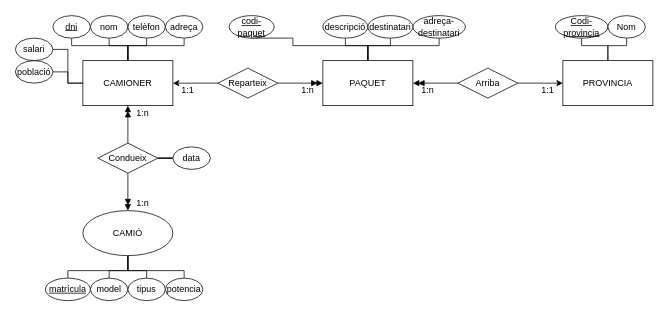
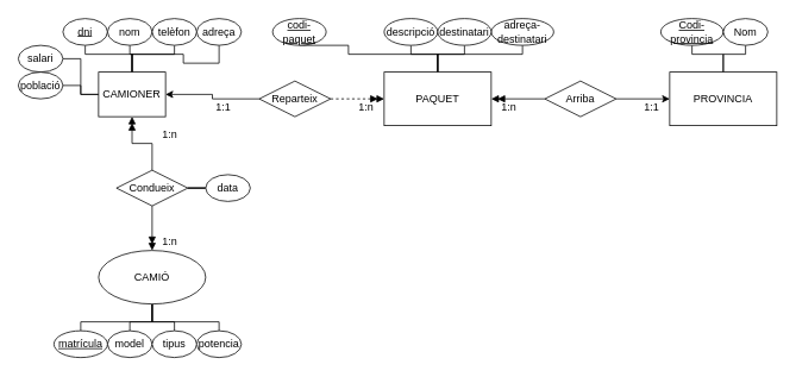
  <mxCell id="0" />
  <mxCell id="1" parent="0" />
  <mxCell id="2" style="edgeStyle=orthogonalEdgeStyle;rounded=0;orthogonalLoop=1;jettySize=auto;html=1;exitX=0.5;exitY=0;exitDx=0;exitDy=0;endArrow=none;endFill=0;" edge="1" parent="1" source="8" target="34"><mxGeometry relative="1" as="geometry" /></mxCell>
  <mxCell id="3" style="edgeStyle=orthogonalEdgeStyle;rounded=0;orthogonalLoop=1;jettySize=auto;html=1;exitX=0.5;exitY=0;exitDx=0;exitDy=0;endArrow=none;endFill=0;" edge="1" parent="1" source="8" target="33"><mxGeometry relative="1" as="geometry" /></mxCell>
  <mxCell id="4" style="edgeStyle=orthogonalEdgeStyle;rounded=0;orthogonalLoop=1;jettySize=auto;html=1;exitX=0.5;exitY=0;exitDx=0;exitDy=0;entryX=0.5;entryY=1;entryDx=0;entryDy=0;endArrow=none;endFill=0;" edge="1" parent="1" source="8" target="35"><mxGeometry relative="1" as="geometry" /></mxCell>
  <mxCell id="5" style="edgeStyle=orthogonalEdgeStyle;rounded=0;orthogonalLoop=1;jettySize=auto;html=1;exitX=0.5;exitY=0;exitDx=0;exitDy=0;entryX=0.5;entryY=1;entryDx=0;entryDy=0;endArrow=none;endFill=0;" edge="1" parent="1" source="8" target="32"><mxGeometry relative="1" as="geometry" /></mxCell>
  <mxCell id="6" style="edgeStyle=orthogonalEdgeStyle;rounded=0;orthogonalLoop=1;jettySize=auto;html=1;exitX=0;exitY=0.5;exitDx=0;exitDy=0;entryX=1;entryY=0.5;entryDx=0;entryDy=0;endArrow=none;endFill=0;" edge="1" parent="1" source="8" target="36"><mxGeometry relative="1" as="geometry" /></mxCell>
  <mxCell id="7" style="edgeStyle=orthogonalEdgeStyle;rounded=0;orthogonalLoop=1;jettySize=auto;html=1;exitX=0;exitY=0.5;exitDx=0;exitDy=0;entryX=1;entryY=0.5;entryDx=0;entryDy=0;endArrow=none;endFill=0;" edge="1" parent="1" source="8" target="37"><mxGeometry relative="1" as="geometry" /></mxCell>
- <mxCell id="8" value="CAMIONER" style="rounded=0;whiteSpace=wrap;html=1;" parent="1" vertex="1"><mxGeometry x="110" y="80" width="120" height="60" as="geometry" /></mxCell>
+ <mxCell id="8" value="CAMIONER" style="rounded=0;whiteSpace=wrap;html=1;" parent="1" vertex="1"><mxGeometry x="110" y="80" width="75" height="50" as="geometry" /></mxCell>
  <mxCell id="9" style="edgeStyle=orthogonalEdgeStyle;rounded=0;orthogonalLoop=1;jettySize=auto;html=1;exitX=0.5;exitY=0;exitDx=0;exitDy=0;entryX=0.5;entryY=1;entryDx=0;entryDy=0;endArrow=none;endFill=0;" edge="1" parent="1" source="13" target="45"><mxGeometry relative="1" as="geometry"><Array as="points"><mxPoint x="490" y="60" /><mxPoint x="390" y="60" /></Array></mxGeometry></mxCell>
  <mxCell id="10" style="edgeStyle=orthogonalEdgeStyle;rounded=0;orthogonalLoop=1;jettySize=auto;html=1;exitX=0.5;exitY=0;exitDx=0;exitDy=0;entryX=0.5;entryY=1;entryDx=0;entryDy=0;endArrow=none;endFill=0;" edge="1" parent="1" source="13" target="42"><mxGeometry relative="1" as="geometry" /></mxCell>
  <mxCell id="11" style="edgeStyle=orthogonalEdgeStyle;rounded=0;orthogonalLoop=1;jettySize=auto;html=1;exitX=0.5;exitY=0;exitDx=0;exitDy=0;entryX=0.5;entryY=1;entryDx=0;entryDy=0;endArrow=none;endFill=0;" edge="1" parent="1" source="13" target="44"><mxGeometry relative="1" as="geometry" /></mxCell>
  <mxCell id="12" style="edgeStyle=orthogonalEdgeStyle;rounded=0;orthogonalLoop=1;jettySize=auto;html=1;exitX=0.5;exitY=0;exitDx=0;exitDy=0;entryX=0.5;entryY=1;entryDx=0;entryDy=0;endArrow=none;endFill=0;" edge="1" parent="1" source="13" target="43"><mxGeometry relative="1" as="geometry"><Array as="points"><mxPoint x="490" y="60" /><mxPoint x="585" y="60" /></Array></mxGeometry></mxCell>
  <mxCell id="13" value="PAQUET" style="rounded=0;whiteSpace=wrap;html=1;" parent="1" vertex="1"><mxGeometry x="430" y="80" width="120" height="60" as="geometry" /></mxCell>
  <mxCell id="14" style="edgeStyle=orthogonalEdgeStyle;rounded=0;orthogonalLoop=1;jettySize=auto;html=1;entryX=1;entryY=0.5;entryDx=0;entryDy=0;" parent="1" source="16" target="8" edge="1"><mxGeometry relative="1" as="geometry" /></mxCell>
- <mxCell id="15" style="edgeStyle=orthogonalEdgeStyle;rounded=0;orthogonalLoop=1;jettySize=auto;html=1;entryX=0;entryY=0.5;entryDx=0;entryDy=0;endArrow=doubleBlock;endFill=1;" parent="1" source="16" target="13" edge="1"><mxGeometry relative="1" as="geometry" /></mxCell>
+ <mxCell id="15" style="edgeStyle=orthogonalEdgeStyle;rounded=0;orthogonalLoop=1;jettySize=auto;html=1;entryX=0;entryY=0.5;entryDx=0;entryDy=0;endArrow=doubleBlock;endFill=1;dashed=1;" parent="1" source="16" target="13" edge="1"><mxGeometry relative="1" as="geometry" /></mxCell>
  <mxCell id="16" value="Reparteix" style="rhombus;whiteSpace=wrap;html=1;" parent="1" vertex="1"><mxGeometry x="290" y="90" width="80" height="40" as="geometry" /></mxCell>
  <mxCell id="17" style="edgeStyle=orthogonalEdgeStyle;rounded=0;orthogonalLoop=1;jettySize=auto;html=1;exitX=0.5;exitY=0;exitDx=0;exitDy=0;entryX=0.5;entryY=1;entryDx=0;entryDy=0;endArrow=none;endFill=0;" edge="1" parent="1" source="19" target="46"><mxGeometry relative="1" as="geometry" /></mxCell>
  <mxCell id="18" style="edgeStyle=orthogonalEdgeStyle;rounded=0;orthogonalLoop=1;jettySize=auto;html=1;exitX=0.5;exitY=0;exitDx=0;exitDy=0;entryX=0.5;entryY=1;entryDx=0;entryDy=0;endArrow=none;endFill=0;" edge="1" parent="1" source="19" target="47"><mxGeometry relative="1" as="geometry"><Array as="points"><mxPoint x="810" y="60" /><mxPoint x="835" y="60" /></Array></mxGeometry></mxCell>
  <mxCell id="19" value="PROVINCIA" style="rounded=0;whiteSpace=wrap;html=1;" vertex="1" parent="1"><mxGeometry x="750" y="80" width="120" height="60" as="geometry" /></mxCell>
  <mxCell id="20" style="edgeStyle=orthogonalEdgeStyle;rounded=0;orthogonalLoop=1;jettySize=auto;html=1;entryX=0;entryY=0.5;entryDx=0;entryDy=0;" edge="1" parent="1" source="22" target="19"><mxGeometry relative="1" as="geometry" /></mxCell>
  <mxCell id="21" style="edgeStyle=orthogonalEdgeStyle;rounded=0;orthogonalLoop=1;jettySize=auto;html=1;exitX=0;exitY=0.5;exitDx=0;exitDy=0;entryX=1;entryY=0.5;entryDx=0;entryDy=0;endArrow=doubleBlock;endFill=1;" edge="1" parent="1" source="22" target="13"><mxGeometry relative="1" as="geometry" /></mxCell>
  <mxCell id="22" value="Arriba" style="rhombus;whiteSpace=wrap;html=1;" vertex="1" parent="1"><mxGeometry x="610" y="90" width="80" height="40" as="geometry" /></mxCell>
  <mxCell id="23" style="edgeStyle=orthogonalEdgeStyle;rounded=0;orthogonalLoop=1;jettySize=auto;html=1;exitX=0.5;exitY=0;exitDx=0;exitDy=0;entryX=0.5;entryY=1;entryDx=0;entryDy=0;endArrow=doubleBlock;endFill=1;" edge="1" parent="1" source="26" target="8"><mxGeometry relative="1" as="geometry" /></mxCell>
  <mxCell id="24" style="edgeStyle=orthogonalEdgeStyle;rounded=0;orthogonalLoop=1;jettySize=auto;html=1;exitX=0.5;exitY=1;exitDx=0;exitDy=0;entryX=0.5;entryY=0;entryDx=0;entryDy=0;endArrow=doubleBlock;endFill=1;" edge="1" parent="1" source="26" target="31"><mxGeometry relative="1" as="geometry" /></mxCell>
  <mxCell id="25" style="edgeStyle=orthogonalEdgeStyle;rounded=0;orthogonalLoop=1;jettySize=auto;html=1;exitX=1;exitY=0.5;exitDx=0;exitDy=0;endArrow=none;endFill=0;" edge="1" parent="1" source="26" target="54"><mxGeometry relative="1" as="geometry" /></mxCell>
  <mxCell id="26" value="Condueix" style="rhombus;whiteSpace=wrap;html=1;" vertex="1" parent="1"><mxGeometry x="130" y="190" width="80" height="40" as="geometry" /></mxCell>
  <mxCell id="27" style="edgeStyle=orthogonalEdgeStyle;rounded=0;orthogonalLoop=1;jettySize=auto;html=1;exitX=0.5;exitY=1;exitDx=0;exitDy=0;entryX=0.5;entryY=0;entryDx=0;entryDy=0;endArrow=none;endFill=0;" edge="1" parent="1" source="31" target="40"><mxGeometry relative="1" as="geometry" /></mxCell>
  <mxCell id="28" style="edgeStyle=orthogonalEdgeStyle;rounded=0;orthogonalLoop=1;jettySize=auto;html=1;exitX=0.5;exitY=1;exitDx=0;exitDy=0;entryX=0.5;entryY=0;entryDx=0;entryDy=0;endArrow=none;endFill=0;" edge="1" parent="1" source="31" target="38"><mxGeometry relative="1" as="geometry"><Array as="points"><mxPoint x="170" y="360" /><mxPoint x="145" y="360" /></Array></mxGeometry></mxCell>
  <mxCell id="29" style="edgeStyle=orthogonalEdgeStyle;rounded=0;orthogonalLoop=1;jettySize=auto;html=1;exitX=0.5;exitY=1;exitDx=0;exitDy=0;endArrow=none;endFill=0;" edge="1" parent="1" source="31" target="39"><mxGeometry relative="1" as="geometry" /></mxCell>
  <mxCell id="30" style="edgeStyle=orthogonalEdgeStyle;rounded=0;orthogonalLoop=1;jettySize=auto;html=1;exitX=0.5;exitY=1;exitDx=0;exitDy=0;endArrow=none;endFill=0;" edge="1" parent="1" source="31" target="41"><mxGeometry relative="1" as="geometry" /></mxCell>
  <mxCell id="31" value="CAMIÓ" style="ellipse;whiteSpace=wrap;html=1;" vertex="1" parent="1"><mxGeometry x="110" y="280" width="120" height="60" as="geometry" /></mxCell>
  <mxCell id="32" value="dni" style="ellipse;whiteSpace=wrap;html=1;fontStyle=4" vertex="1" parent="1"><mxGeometry x="70" y="20" width="50" height="30" as="geometry" /></mxCell>
  <mxCell id="33" value="nom" style="ellipse;whiteSpace=wrap;html=1;" vertex="1" parent="1"><mxGeometry x="120" y="20" width="50" height="30" as="geometry" /></mxCell>
  <mxCell id="34" value="telèfon" style="ellipse;whiteSpace=wrap;html=1;" vertex="1" parent="1"><mxGeometry x="170" y="20" width="50" height="30" as="geometry" /></mxCell>
  <mxCell id="35" value="adreça" style="ellipse;whiteSpace=wrap;html=1;" vertex="1" parent="1"><mxGeometry x="220" y="20" width="50" height="30" as="geometry" /></mxCell>
  <mxCell id="36" value="&lt;div&gt;salari&lt;/div&gt;" style="ellipse;whiteSpace=wrap;html=1;" vertex="1" parent="1"><mxGeometry x="20" y="50" width="50" height="30" as="geometry" /></mxCell>
  <mxCell id="37" value="població" style="ellipse;whiteSpace=wrap;html=1;" vertex="1" parent="1"><mxGeometry x="20" y="80" width="50" height="30" as="geometry" /></mxCell>
  <mxCell id="38" value="model" style="ellipse;whiteSpace=wrap;html=1;" vertex="1" parent="1"><mxGeometry x="120" y="370" width="50" height="30" as="geometry" /></mxCell>
  <mxCell id="39" value="tipus" style="ellipse;whiteSpace=wrap;html=1;" vertex="1" parent="1"><mxGeometry x="170" y="370" width="50" height="30" as="geometry" /></mxCell>
  <mxCell id="40" value="matrícula" style="ellipse;whiteSpace=wrap;html=1;fontStyle=4" vertex="1" parent="1"><mxGeometry x="60" y="370" width="60" height="30" as="geometry" /></mxCell>
  <mxCell id="41" value="potencia" style="ellipse;whiteSpace=wrap;html=1;" vertex="1" parent="1"><mxGeometry x="220" y="370" width="50" height="30" as="geometry" /></mxCell>
  <mxCell id="42" value="descripció" style="ellipse;whiteSpace=wrap;html=1;" vertex="1" parent="1"><mxGeometry x="430" y="20" width="60" height="30" as="geometry" /></mxCell>
  <mxCell id="43" value="adreça-destinatari" style="ellipse;whiteSpace=wrap;html=1;" vertex="1" parent="1"><mxGeometry x="550" y="20" width="70" height="30" as="geometry" /></mxCell>
  <mxCell id="44" value="destinatari" style="ellipse;whiteSpace=wrap;html=1;" vertex="1" parent="1"><mxGeometry x="490" y="20" width="60" height="30" as="geometry" /></mxCell>
  <mxCell id="45" value="&lt;u&gt;codi-paquet&lt;/u&gt;" style="ellipse;whiteSpace=wrap;html=1;" vertex="1" parent="1"><mxGeometry x="305" y="20" width="60" height="30" as="geometry" /></mxCell>
  <mxCell id="46" value="&lt;u&gt;Codi-provincia&lt;/u&gt;" style="ellipse;whiteSpace=wrap;html=1;" vertex="1" parent="1"><mxGeometry x="740" y="20" width="70" height="30" as="geometry" /></mxCell>
  <mxCell id="47" value="Nom" style="ellipse;whiteSpace=wrap;html=1;" vertex="1" parent="1"><mxGeometry x="810" y="20" width="50" height="30" as="geometry" /></mxCell>
  <mxCell id="48" value="1:n" style="text;html=1;strokeColor=none;fillColor=none;align=center;verticalAlign=middle;whiteSpace=wrap;rounded=0;" vertex="1" parent="1"><mxGeometry x="170" y="260" width="40" height="20" as="geometry" /></mxCell>
  <mxCell id="49" value="1:n" style="text;html=1;strokeColor=none;fillColor=none;align=center;verticalAlign=middle;whiteSpace=wrap;rounded=0;" vertex="1" parent="1"><mxGeometry x="170" y="140" width="40" height="20" as="geometry" /></mxCell>
  <mxCell id="50" value="1:1" style="text;html=1;strokeColor=none;fillColor=none;align=center;verticalAlign=middle;whiteSpace=wrap;rounded=0;" vertex="1" parent="1"><mxGeometry x="230" y="110" width="40" height="20" as="geometry" /></mxCell>
  <mxCell id="51" value="1:n" style="text;html=1;strokeColor=none;fillColor=none;align=center;verticalAlign=middle;whiteSpace=wrap;rounded=0;" vertex="1" parent="1"><mxGeometry x="390" y="110" width="40" height="20" as="geometry" /></mxCell>
  <mxCell id="52" value="1:1" style="text;html=1;strokeColor=none;fillColor=none;align=center;verticalAlign=middle;whiteSpace=wrap;rounded=0;" vertex="1" parent="1"><mxGeometry x="710" y="110" width="40" height="20" as="geometry" /></mxCell>
  <mxCell id="53" value="1:n" style="text;html=1;strokeColor=none;fillColor=none;align=center;verticalAlign=middle;whiteSpace=wrap;rounded=0;" vertex="1" parent="1"><mxGeometry x="550" y="110" width="40" height="20" as="geometry" /></mxCell>
  <mxCell id="54" value="data" style="ellipse;whiteSpace=wrap;html=1;" vertex="1" parent="1"><mxGeometry x="230" y="195" width="50" height="30" as="geometry" /></mxCell>
